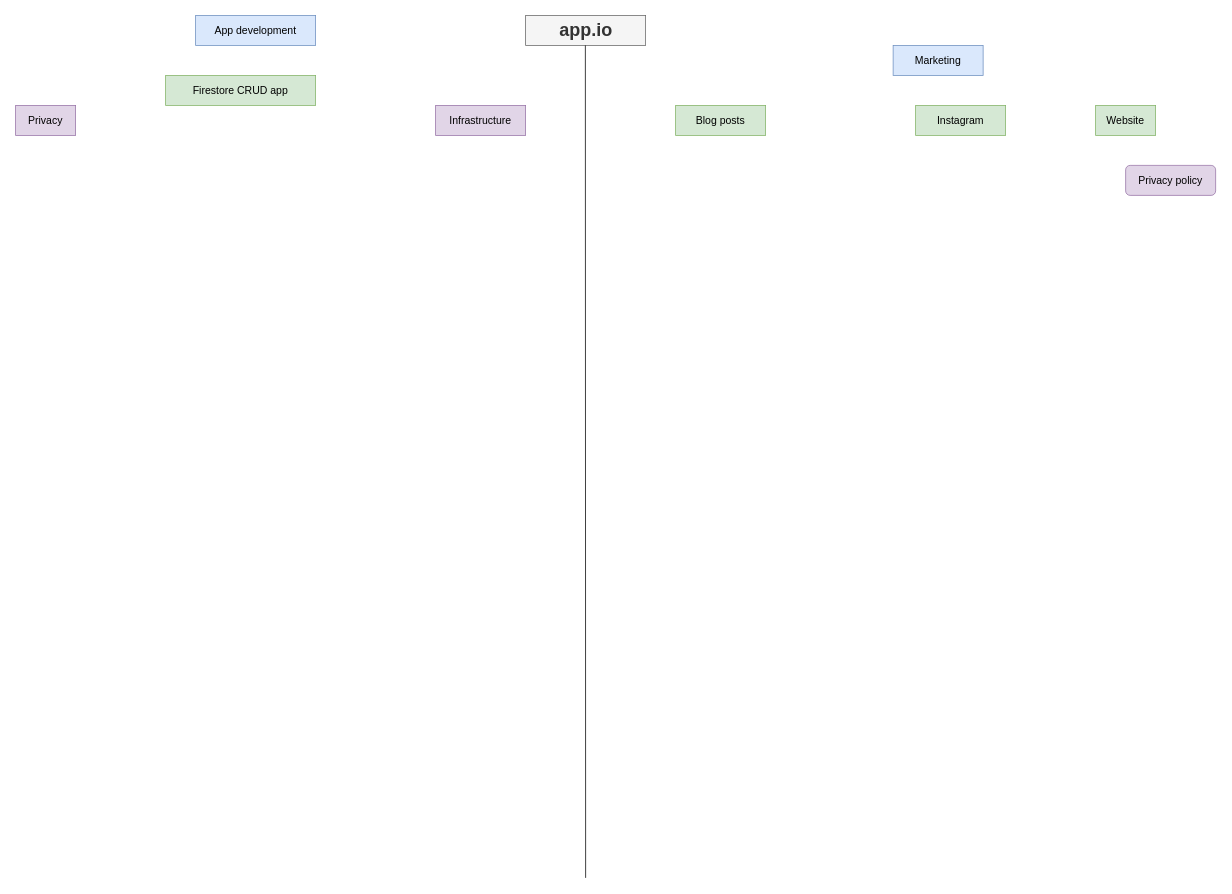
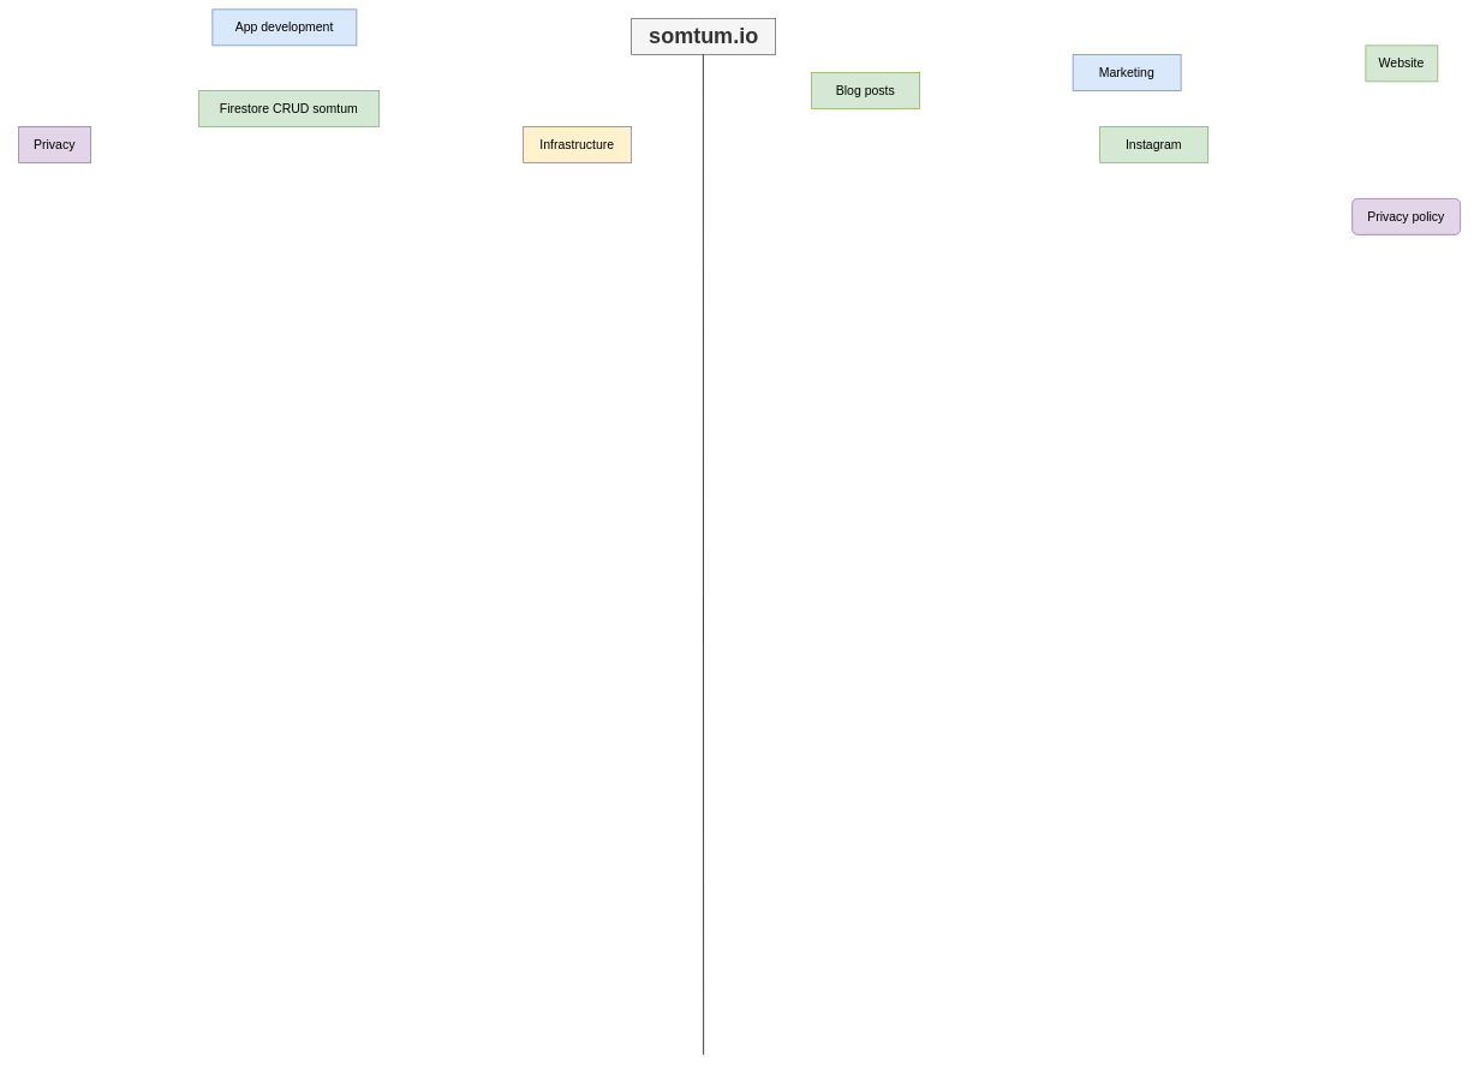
  <mxCell id="0" />
  <mxCell id="1" parent="0" />
- <mxCell id="2" value="app.io" style="text;strokeColor=#666666;fillColor=#f5f5f5;html=1;fontSize=24;fontStyle=1;verticalAlign=middle;align=center;fontColor=#333333;" vertex="1" parent="1"><mxGeometry x="700" y="20" width="160" height="40" as="geometry" /></mxCell>
+ <mxCell id="2" value="somtum.io" style="text;strokeColor=#666666;fillColor=#f5f5f5;html=1;fontSize=24;fontStyle=1;verticalAlign=middle;align=center;fontColor=#333333;" vertex="1" parent="1"><mxGeometry x="700" y="20" width="160" height="40" as="geometry" /></mxCell>
  <mxCell id="3" value="&lt;font style=&quot;font-size: 14px&quot;&gt;Privacy&lt;/font&gt;" style="rounded=0;whiteSpace=wrap;html=1;fillColor=#e1d5e7;strokeColor=#9673a6;" vertex="1" parent="1"><mxGeometry x="20" y="140" width="80" height="40" as="geometry" /></mxCell>
  <mxCell id="4" value="&lt;font style=&quot;font-size: 14px&quot;&gt;Marketing&lt;br&gt;&lt;/font&gt;" style="rounded=0;whiteSpace=wrap;html=1;fillColor=#dae8fc;strokeColor=#6c8ebf;" vertex="1" parent="1"><mxGeometry x="1190" y="60" width="120" height="40" as="geometry" /></mxCell>
- <mxCell id="5" value="&lt;font style=&quot;font-size: 14px&quot;&gt;Firestore CRUD app&lt;br&gt;&lt;/font&gt;" style="rounded=0;whiteSpace=wrap;html=1;fillColor=#d5e8d4;strokeColor=#82b366;" vertex="1" parent="1"><mxGeometry x="220" y="100" width="200" height="40" as="geometry" /></mxCell>
+ <mxCell id="5" value="&lt;font style=&quot;font-size: 14px&quot;&gt;Firestore CRUD somtum&lt;br&gt;&lt;/font&gt;" style="rounded=0;whiteSpace=wrap;html=1;fillColor=#d5e8d4;strokeColor=#82b366;" vertex="1" parent="1"><mxGeometry x="220" y="100" width="200" height="40" as="geometry" /></mxCell>
  <mxCell id="6" style="edgeStyle=orthogonalEdgeStyle;rounded=0;orthogonalLoop=1;jettySize=auto;html=1;exitX=0.5;exitY=1;exitDx=0;exitDy=0;fontSize=14;" edge="1" parent="1" source="3" target="3"><mxGeometry relative="1" as="geometry" /></mxCell>
- <mxCell id="7" value="&lt;font style=&quot;font-size: 14px&quot;&gt;Blog posts&lt;br&gt;&lt;/font&gt;" style="rounded=0;whiteSpace=wrap;html=1;fillColor=#d5e8d4;strokeColor=#82b366;" vertex="1" parent="1"><mxGeometry x="900" y="140" width="120" height="40" as="geometry" /></mxCell>
- <mxCell id="8" value="&lt;font style=&quot;font-size: 14px&quot;&gt;Website&lt;br&gt;&lt;/font&gt;" style="rounded=0;whiteSpace=wrap;html=1;fillColor=#d5e8d4;strokeColor=#82b366;" vertex="1" parent="1"><mxGeometry x="1460" y="140" width="80" height="40" as="geometry" /></mxCell>
+ <mxCell id="7" value="&lt;font style=&quot;font-size: 14px&quot;&gt;Blog posts&lt;br&gt;&lt;/font&gt;" style="rounded=0;whiteSpace=wrap;html=1;fillColor=#d5e8d4;strokeColor=#82b366;" vertex="1" parent="1"><mxGeometry x="900" y="80" width="120" height="40" as="geometry" /></mxCell>
+ <mxCell id="8" value="&lt;font style=&quot;font-size: 14px&quot;&gt;Website&lt;br&gt;&lt;/font&gt;" style="rounded=0;whiteSpace=wrap;html=1;fillColor=#d5e8d4;strokeColor=#82b366;" vertex="1" parent="1"><mxGeometry x="1515" y="50" width="80" height="40" as="geometry" /></mxCell>
  <mxCell id="9" value="Instagram" style="rounded=0;whiteSpace=wrap;html=1;fontSize=14;fillColor=#d5e8d4;strokeColor=#82b366;" vertex="1" parent="1"><mxGeometry x="1220" y="140" width="120" height="40" as="geometry" /></mxCell>
  <mxCell id="10" value="Privacy policy" style="whiteSpace=wrap;html=1;fontSize=14;fillColor=#e1d5e7;strokeColor=#9673a6;rounded=1;" vertex="1" parent="1"><mxGeometry x="1500" y="220" width="120" height="40" as="geometry" /></mxCell>
- <mxCell id="11" value="App development" style="rounded=0;whiteSpace=wrap;html=1;fontSize=14;fillColor=#dae8fc;strokeColor=#6c8ebf;" vertex="1" parent="1"><mxGeometry x="260" y="20" width="160" height="40" as="geometry" /></mxCell>
+ <mxCell id="11" value="App development" style="rounded=0;whiteSpace=wrap;html=1;fontSize=14;fillColor=#dae8fc;strokeColor=#6c8ebf;" vertex="1" parent="1"><mxGeometry x="235" y="10" width="160" height="40" as="geometry" /></mxCell>
  <mxCell id="12" value="" style="endArrow=none;html=1;rounded=0;fontSize=14;" edge="1" parent="1"><mxGeometry width="50" height="50" relative="1" as="geometry"><mxPoint x="780" y="1170" as="sourcePoint" /><mxPoint x="779.66" y="60" as="targetPoint" /></mxGeometry></mxCell>
- <mxCell id="13" value="&lt;span style=&quot;font-size: 14px&quot;&gt;Infrastructure&lt;/span&gt;" style="rounded=0;whiteSpace=wrap;html=1;fillColor=#e1d5e7;strokeColor=#9673a6;" vertex="1" parent="1"><mxGeometry x="580" y="140" width="120" height="40" as="geometry" /></mxCell>
+ <mxCell id="13" value="&lt;span style=&quot;font-size: 14px&quot;&gt;Infrastructure&lt;/span&gt;" style="rounded=0;whiteSpace=wrap;html=1;fillColor=#fff2cc;strokeColor=#9673a6;" vertex="1" parent="1"><mxGeometry x="580" y="140" width="120" height="40" as="geometry" /></mxCell>
